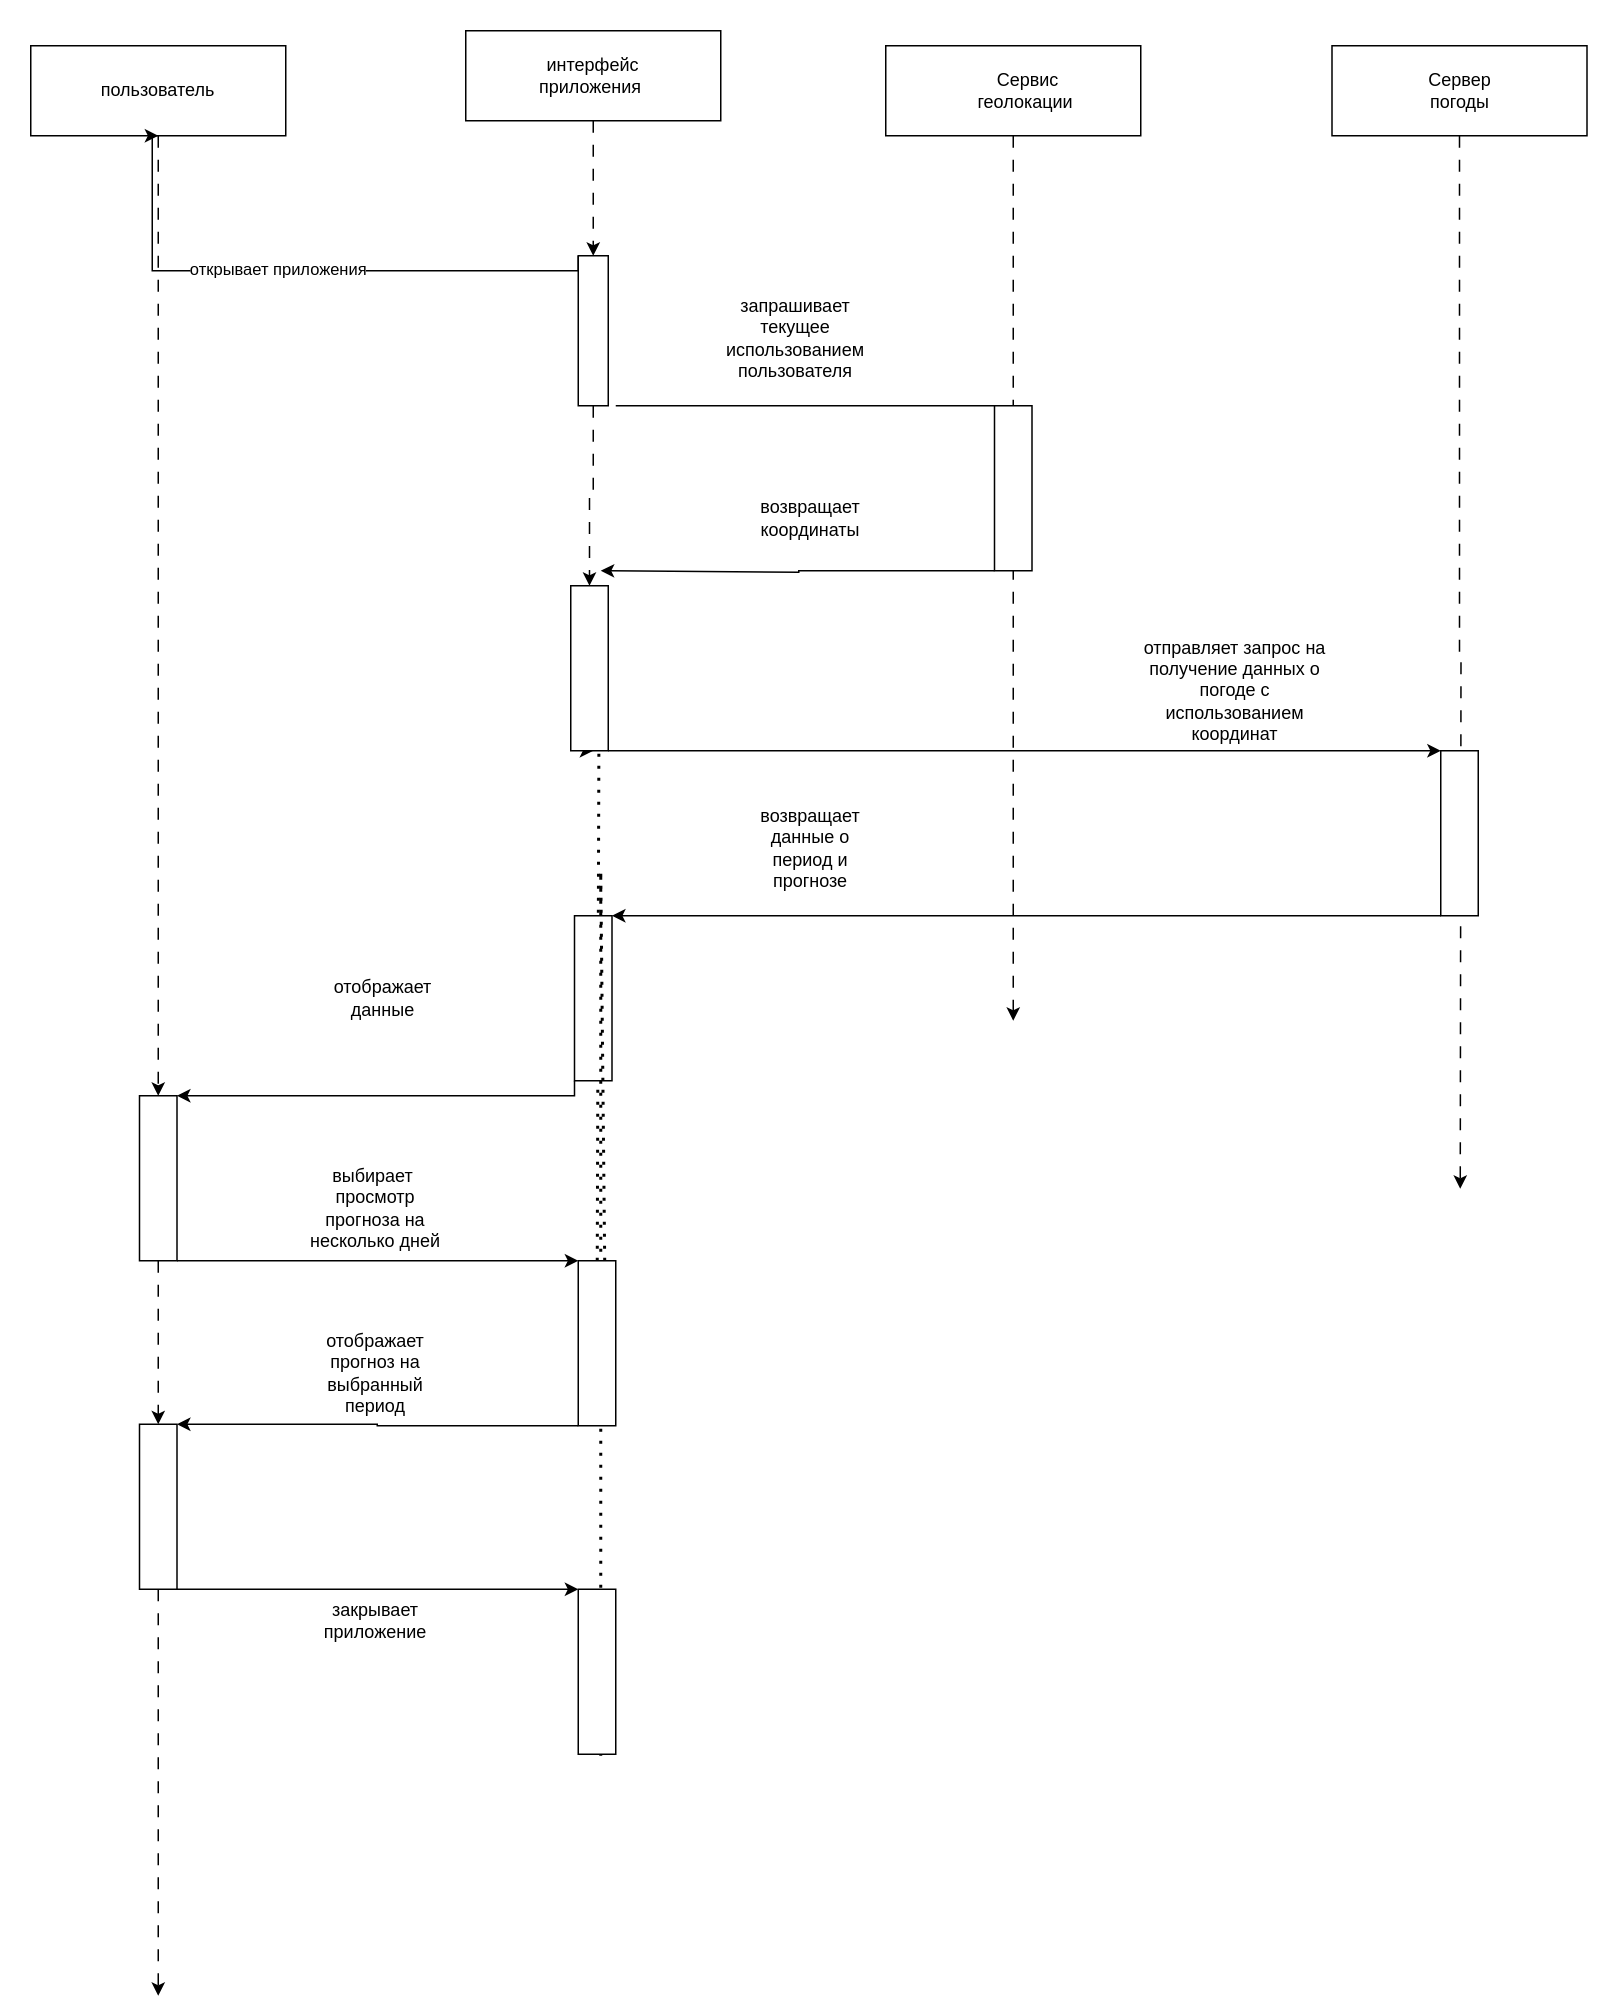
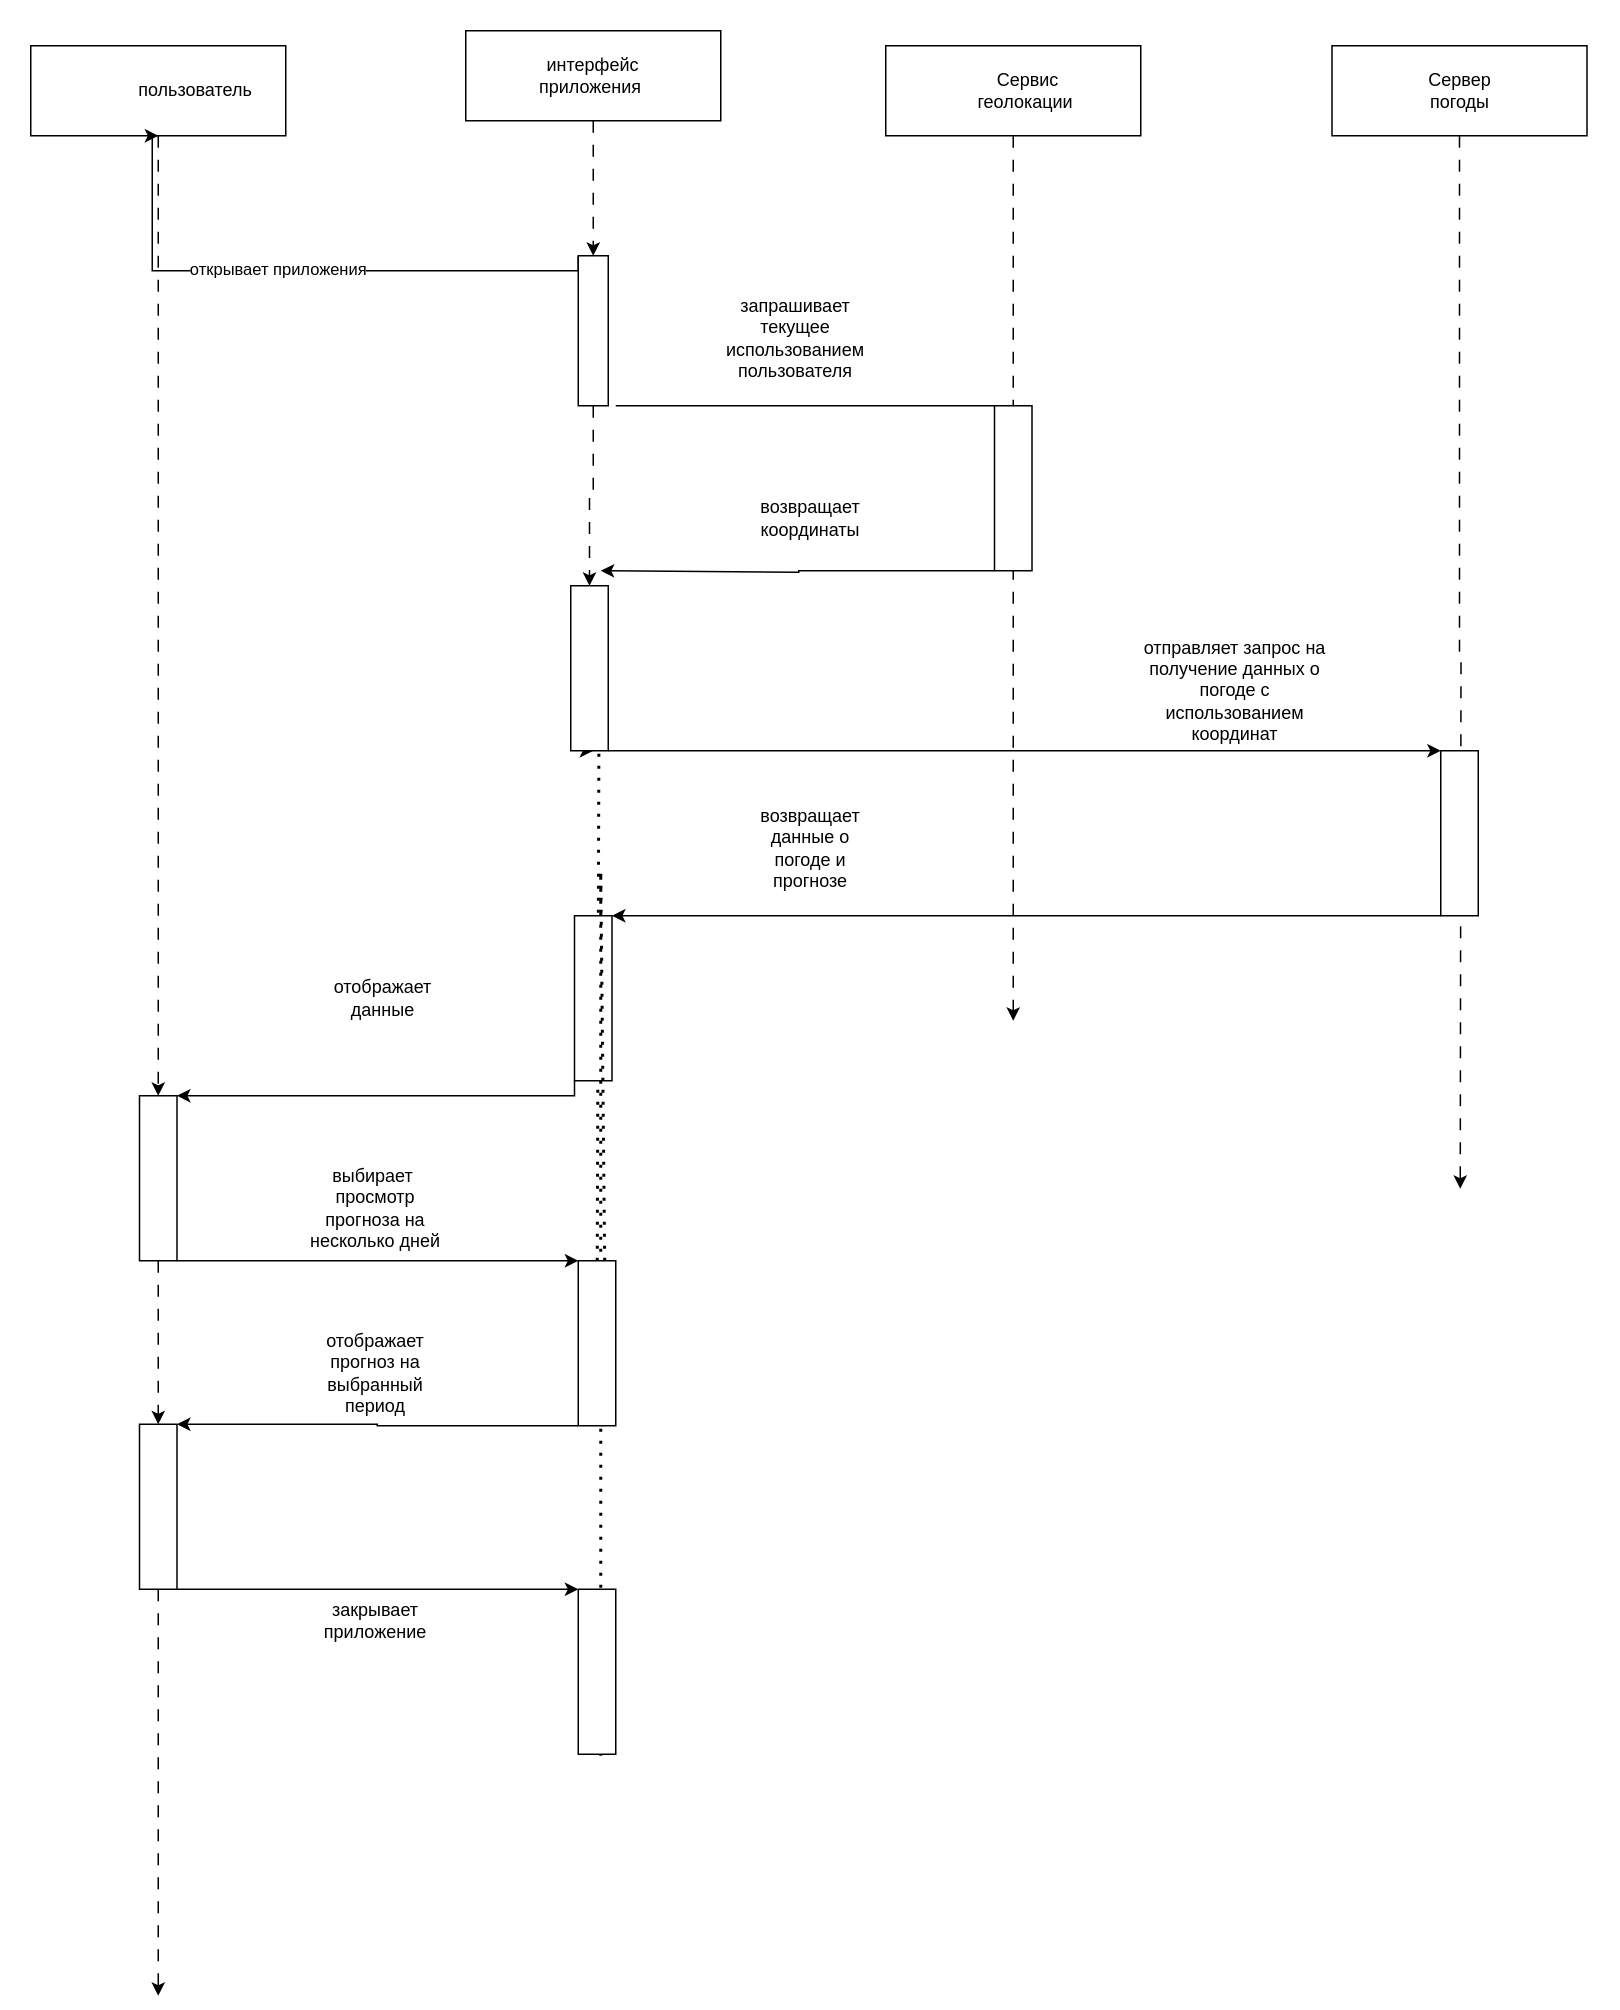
  <mxCell id="0" />
  <mxCell id="1" parent="0" />
  <mxCell id="2" value="" style="group" vertex="1" connectable="0" parent="1"><mxGeometry x="20" y="30" width="170" height="1040" as="geometry" /></mxCell>
  <mxCell id="3" style="edgeStyle=orthogonalEdgeStyle;rounded=0;orthogonalLoop=1;jettySize=auto;html=1;exitX=0.5;exitY=1;exitDx=0;exitDy=0;dashed=1;dashPattern=8 8;" edge="1" parent="2" source="8"><mxGeometry relative="1" as="geometry"><mxPoint x="85" y="1300" as="targetPoint" /></mxGeometry></mxCell>
  <mxCell id="4" value="" style="rounded=0;whiteSpace=wrap;html=1;" vertex="1" parent="2"><mxGeometry width="170" height="60" as="geometry" /></mxCell>
- <mxCell id="5" value="пользователь" style="text;html=1;align=center;verticalAlign=middle;whiteSpace=wrap;rounded=0;" vertex="1" parent="2"><mxGeometry x="55" y="15" width="60" height="30" as="geometry" /></mxCell>
+ <mxCell id="5" value="пользователь" style="text;html=1;align=center;verticalAlign=middle;whiteSpace=wrap;rounded=0;" vertex="1" parent="2"><mxGeometry x="80" y="15" width="60" height="30" as="geometry" /></mxCell>
  <mxCell id="6" value="" style="rounded=0;whiteSpace=wrap;html=1;" vertex="1" parent="2"><mxGeometry x="72.5" y="700" width="25" height="110" as="geometry" /></mxCell>
  <mxCell id="7" value="" style="edgeStyle=orthogonalEdgeStyle;rounded=0;orthogonalLoop=1;jettySize=auto;html=1;exitX=0.5;exitY=1;exitDx=0;exitDy=0;dashed=1;dashPattern=8 8;" edge="1" parent="2" source="4" target="6"><mxGeometry relative="1" as="geometry"><mxPoint x="215" y="1191" as="targetPoint" /><mxPoint x="215" y="200" as="sourcePoint" /></mxGeometry></mxCell>
  <mxCell id="8" value="" style="rounded=0;whiteSpace=wrap;html=1;" vertex="1" parent="2"><mxGeometry x="72.5" y="919" width="25" height="110" as="geometry" /></mxCell>
  <mxCell id="9" value="" style="edgeStyle=orthogonalEdgeStyle;rounded=0;orthogonalLoop=1;jettySize=auto;html=1;exitX=0.5;exitY=1;exitDx=0;exitDy=0;dashed=1;dashPattern=8 8;" edge="1" parent="2" source="6" target="8"><mxGeometry relative="1" as="geometry"><mxPoint x="215" y="1191" as="targetPoint" /><mxPoint x="215" y="950" as="sourcePoint" /></mxGeometry></mxCell>
  <mxCell id="10" value="" style="group" vertex="1" connectable="0" parent="1"><mxGeometry x="310" y="20" width="170" height="480" as="geometry" /></mxCell>
  <mxCell id="11" style="edgeStyle=orthogonalEdgeStyle;rounded=0;orthogonalLoop=1;jettySize=auto;html=1;exitX=0.5;exitY=1;exitDx=0;exitDy=0;dashed=1;dashPattern=8 8;" edge="1" parent="10" source="16"><mxGeometry relative="1" as="geometry"><mxPoint x="85" y="480" as="targetPoint" /></mxGeometry></mxCell>
  <mxCell id="12" value="" style="rounded=0;whiteSpace=wrap;html=1;" vertex="1" parent="10"><mxGeometry width="170" height="60" as="geometry" /></mxCell>
  <mxCell id="13" value="интерфейс приложения&amp;nbsp;" style="text;html=1;align=center;verticalAlign=middle;whiteSpace=wrap;rounded=0;" vertex="1" parent="10"><mxGeometry x="55" y="15" width="60" height="30" as="geometry" /></mxCell>
  <mxCell id="14" value="" style="rounded=0;whiteSpace=wrap;html=1;" vertex="1" parent="10"><mxGeometry x="75" y="150" width="20" height="100" as="geometry" /></mxCell>
  <mxCell id="15" value="" style="edgeStyle=orthogonalEdgeStyle;rounded=0;orthogonalLoop=1;jettySize=auto;html=1;exitX=0.5;exitY=1;exitDx=0;exitDy=0;dashed=1;dashPattern=8 8;" edge="1" parent="10" source="12" target="14"><mxGeometry relative="1" as="geometry"><mxPoint x="505" y="620" as="targetPoint" /><mxPoint x="505" y="200" as="sourcePoint" /></mxGeometry></mxCell>
  <mxCell id="16" value="" style="rounded=0;whiteSpace=wrap;html=1;" vertex="1" parent="10"><mxGeometry x="70" y="370" width="25" height="110" as="geometry" /></mxCell>
  <mxCell id="17" value="" style="edgeStyle=orthogonalEdgeStyle;rounded=0;orthogonalLoop=1;jettySize=auto;html=1;exitX=0.5;exitY=1;exitDx=0;exitDy=0;dashed=1;dashPattern=8 8;" edge="1" parent="10" source="14" target="16"><mxGeometry relative="1" as="geometry"><mxPoint x="505" y="610" as="targetPoint" /><mxPoint x="505" y="380" as="sourcePoint" /></mxGeometry></mxCell>
  <mxCell id="18" value="" style="group" vertex="1" connectable="0" parent="1"><mxGeometry x="590" y="30" width="170" height="60" as="geometry" /></mxCell>
  <mxCell id="19" style="edgeStyle=orthogonalEdgeStyle;rounded=0;orthogonalLoop=1;jettySize=auto;html=1;exitX=0.5;exitY=1;exitDx=0;exitDy=0;dashed=1;dashPattern=8 8;" edge="1" parent="18" source="20"><mxGeometry relative="1" as="geometry"><mxPoint x="85" y="650" as="targetPoint" /></mxGeometry></mxCell>
  <mxCell id="20" value="" style="rounded=0;whiteSpace=wrap;html=1;" vertex="1" parent="18"><mxGeometry width="170" height="60" as="geometry" /></mxCell>
  <mxCell id="21" value="Сервис геолокации&amp;nbsp;" style="text;html=1;align=center;verticalAlign=middle;whiteSpace=wrap;rounded=0;" vertex="1" parent="18"><mxGeometry x="65" y="15" width="60" height="30" as="geometry" /></mxCell>
  <mxCell id="22" value="" style="group" vertex="1" connectable="0" parent="1"><mxGeometry x="887.5" y="30" width="170" height="60" as="geometry" /></mxCell>
  <mxCell id="23" style="edgeStyle=orthogonalEdgeStyle;rounded=0;orthogonalLoop=1;jettySize=auto;html=1;exitX=0.5;exitY=1;exitDx=0;exitDy=0;dashed=1;dashPattern=8 8;" edge="1" parent="22" source="24"><mxGeometry relative="1" as="geometry"><mxPoint x="85.5" y="762" as="targetPoint" /></mxGeometry></mxCell>
  <mxCell id="24" value="" style="rounded=0;whiteSpace=wrap;html=1;" vertex="1" parent="22"><mxGeometry width="170" height="60" as="geometry" /></mxCell>
  <mxCell id="25" value="Сервер погоды" style="text;html=1;align=center;verticalAlign=middle;whiteSpace=wrap;rounded=0;" vertex="1" parent="22"><mxGeometry x="55" y="15" width="60" height="30" as="geometry" /></mxCell>
  <mxCell id="26" style="edgeStyle=orthogonalEdgeStyle;rounded=0;orthogonalLoop=1;jettySize=auto;html=1;exitX=0;exitY=0;exitDx=0;exitDy=0;entryX=0.5;entryY=1;entryDx=0;entryDy=0;" edge="1" parent="1" source="14" target="4"><mxGeometry relative="1" as="geometry"><mxPoint x="100" y="100" as="targetPoint" /><Array as="points"><mxPoint x="101" y="180" /><mxPoint x="101" y="90" /></Array></mxGeometry></mxCell>
  <mxCell id="27" value="открывает приложения" style="edgeLabel;html=1;align=center;verticalAlign=middle;resizable=0;points=[];" vertex="1" connectable="0" parent="26"><mxGeometry x="0.09" y="-2" relative="1" as="geometry"><mxPoint as="offset" /></mxGeometry></mxCell>
  <mxCell id="28" style="edgeStyle=orthogonalEdgeStyle;rounded=0;orthogonalLoop=1;jettySize=auto;html=1;exitX=0;exitY=1;exitDx=0;exitDy=0;" edge="1" parent="1" source="29"><mxGeometry relative="1" as="geometry"><mxPoint x="400" y="380" as="targetPoint" /><Array as="points"><mxPoint x="532" y="380" /><mxPoint x="532" y="381" /></Array></mxGeometry></mxCell>
  <mxCell id="29" value="" style="rounded=0;whiteSpace=wrap;html=1;" vertex="1" parent="1"><mxGeometry x="662.5" y="270" width="25" height="110" as="geometry" /></mxCell>
  <mxCell id="30" value="" style="endArrow=none;html=1;rounded=0;entryX=0;entryY=0;entryDx=0;entryDy=0;" edge="1" parent="1" target="29"><mxGeometry width="50" height="50" relative="1" as="geometry"><mxPoint x="410" y="270" as="sourcePoint" /><mxPoint x="470" y="250" as="targetPoint" /></mxGeometry></mxCell>
  <mxCell id="31" value="запрашивает текущее использованием пользователя" style="text;html=1;align=center;verticalAlign=middle;whiteSpace=wrap;rounded=0;" vertex="1" parent="1"><mxGeometry x="500" y="210" width="60" height="30" as="geometry" /></mxCell>
  <mxCell id="32" value="возвращает координаты" style="text;html=1;align=center;verticalAlign=middle;whiteSpace=wrap;rounded=0;" vertex="1" parent="1"><mxGeometry x="510" y="330" width="60" height="30" as="geometry" /></mxCell>
  <mxCell id="33" style="edgeStyle=orthogonalEdgeStyle;rounded=0;orthogonalLoop=1;jettySize=auto;html=1;exitX=0;exitY=1;exitDx=0;exitDy=0;entryX=1;entryY=0;entryDx=0;entryDy=0;" edge="1" parent="1" source="34" target="39"><mxGeometry relative="1" as="geometry"><Array as="points"><mxPoint x="830" y="610" /><mxPoint x="830" y="610" /></Array></mxGeometry></mxCell>
  <mxCell id="34" value="" style="rounded=0;whiteSpace=wrap;html=1;" vertex="1" parent="1"><mxGeometry x="960" y="500" width="25" height="110" as="geometry" /></mxCell>
  <mxCell id="35" style="edgeStyle=orthogonalEdgeStyle;rounded=0;orthogonalLoop=1;jettySize=auto;html=1;exitX=1;exitY=1;exitDx=0;exitDy=0;entryX=0;entryY=0;entryDx=0;entryDy=0;" edge="1" parent="1" source="16" target="34"><mxGeometry relative="1" as="geometry"><Array as="points"><mxPoint x="550" y="500" /><mxPoint x="550" y="500" /></Array></mxGeometry></mxCell>
  <mxCell id="36" value="отправляет запрос на получение данных о погоде с использованием координат" style="text;html=1;align=center;verticalAlign=middle;whiteSpace=wrap;rounded=0;" vertex="1" parent="1"><mxGeometry x="757.5" y="445" width="130" height="30" as="geometry" /></mxCell>
  <mxCell id="37" value="" style="endArrow=none;dashed=1;html=1;dashPattern=1 3;strokeWidth=2;rounded=0;entryX=0.75;entryY=1;entryDx=0;entryDy=0;" edge="1" parent="1" source="44" target="16"><mxGeometry width="50" height="50" relative="1" as="geometry"><mxPoint x="400" y="980" as="sourcePoint" /><mxPoint x="620" y="540" as="targetPoint" /><Array as="points" /></mxGeometry></mxCell>
  <mxCell id="38" style="edgeStyle=orthogonalEdgeStyle;rounded=0;orthogonalLoop=1;jettySize=auto;html=1;exitX=0;exitY=1;exitDx=0;exitDy=0;entryX=1;entryY=0;entryDx=0;entryDy=0;" edge="1" parent="1" source="39" target="6"><mxGeometry relative="1" as="geometry"><Array as="points"><mxPoint x="383" y="730" /></Array></mxGeometry></mxCell>
  <mxCell id="39" value="" style="rounded=0;whiteSpace=wrap;html=1;" vertex="1" parent="1"><mxGeometry x="382.5" y="610" width="25" height="110" as="geometry" /></mxCell>
- <mxCell id="40" value="возвращает данные о период и прогнозе" style="text;html=1;align=center;verticalAlign=middle;whiteSpace=wrap;rounded=0;" vertex="1" parent="1"><mxGeometry x="510" y="550" width="60" height="30" as="geometry" /></mxCell>
+ <mxCell id="40" value="возвращает данные о погоде и прогнозе" style="text;html=1;align=center;verticalAlign=middle;whiteSpace=wrap;rounded=0;" vertex="1" parent="1"><mxGeometry x="510" y="550" width="60" height="30" as="geometry" /></mxCell>
  <mxCell id="41" value="отображает данные" style="text;html=1;align=center;verticalAlign=middle;whiteSpace=wrap;rounded=0;" vertex="1" parent="1"><mxGeometry x="225" y="650" width="60" height="30" as="geometry" /></mxCell>
  <mxCell id="42" value="" style="endArrow=none;dashed=1;html=1;dashPattern=1 3;strokeWidth=2;rounded=0;entryX=0.75;entryY=1;entryDx=0;entryDy=0;" edge="1" parent="1" target="44"><mxGeometry width="50" height="50" relative="1" as="geometry"><mxPoint x="400" y="1170" as="sourcePoint" /><mxPoint x="399" y="500" as="targetPoint" /><Array as="points"><mxPoint x="400" y="580" /></Array></mxGeometry></mxCell>
  <mxCell id="43" style="edgeStyle=orthogonalEdgeStyle;rounded=0;orthogonalLoop=1;jettySize=auto;html=1;exitX=0;exitY=1;exitDx=0;exitDy=0;entryX=1;entryY=0;entryDx=0;entryDy=0;" edge="1" parent="1" source="44" target="8"><mxGeometry relative="1" as="geometry"><Array as="points"><mxPoint x="251" y="950" /><mxPoint x="251" y="949" /></Array></mxGeometry></mxCell>
  <mxCell id="44" value="" style="rounded=0;whiteSpace=wrap;html=1;" vertex="1" parent="1"><mxGeometry x="385" y="840" width="25" height="110" as="geometry" /></mxCell>
  <mxCell id="45" style="edgeStyle=orthogonalEdgeStyle;rounded=0;orthogonalLoop=1;jettySize=auto;html=1;exitX=1;exitY=1;exitDx=0;exitDy=0;entryX=0;entryY=0;entryDx=0;entryDy=0;" edge="1" parent="1" source="6" target="44"><mxGeometry relative="1" as="geometry"><Array as="points"><mxPoint x="320" y="840" /><mxPoint x="320" y="840" /></Array></mxGeometry></mxCell>
  <mxCell id="46" value="выбирает&amp;nbsp; просмотр прогноза на несколько дней" style="text;html=1;align=center;verticalAlign=middle;whiteSpace=wrap;rounded=0;" vertex="1" parent="1"><mxGeometry x="200" y="790" width="100" height="30" as="geometry" /></mxCell>
  <mxCell id="47" value="отображает прогноз на выбранный период" style="text;html=1;align=center;verticalAlign=middle;whiteSpace=wrap;rounded=0;" vertex="1" parent="1"><mxGeometry x="220" y="900" width="60" height="30" as="geometry" /></mxCell>
  <mxCell id="48" value="" style="rounded=0;whiteSpace=wrap;html=1;" vertex="1" parent="1"><mxGeometry x="385" y="1059" width="25" height="110" as="geometry" /></mxCell>
  <mxCell id="49" style="edgeStyle=orthogonalEdgeStyle;rounded=0;orthogonalLoop=1;jettySize=auto;html=1;exitX=1;exitY=1;exitDx=0;exitDy=0;entryX=0;entryY=0;entryDx=0;entryDy=0;" edge="1" parent="1" source="8" target="48"><mxGeometry relative="1" as="geometry"><Array as="points"><mxPoint x="320" y="1059" /><mxPoint x="320" y="1059" /></Array></mxGeometry></mxCell>
  <mxCell id="50" value="закрывает приложение" style="text;html=1;align=center;verticalAlign=middle;whiteSpace=wrap;rounded=0;" vertex="1" parent="1"><mxGeometry x="220" y="1065" width="60" height="30" as="geometry" /></mxCell>
